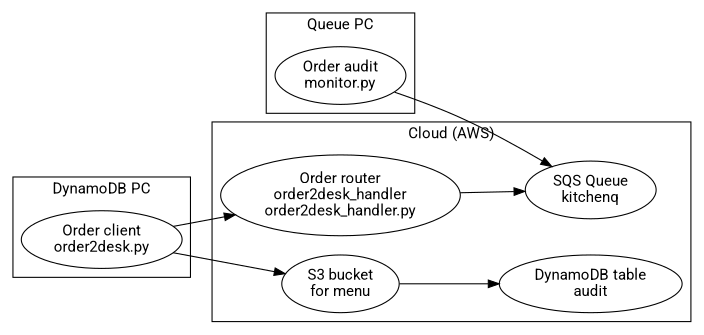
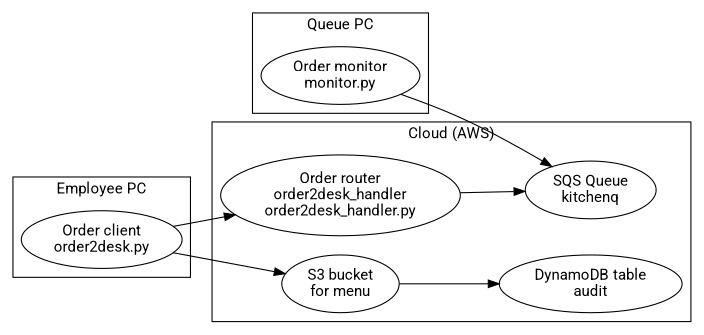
  digraph {
    fontname=Roboto
    labelloc=t
    rankdir=LR
    node [fontname=Roboto]
    edge [fontname=Roboto]
    n1 [label="S3 bucket\nfor menu"]
    n2 [label="Order router\norder2desk_handler\norder2desk_handler.py"]
    n3 [label="DynamoDB table\naudit"]
    n4 [label="SQS Queue\nkitchenq"]
    n5 [label="Order client\norder2desk.py"]
-   n6 [label="Order audit\nmonitor.py"]
+   n6 [label="Order monitor\nmonitor.py"]
    subgraph cluster_1 {
      label="Cloud (AWS)"
      n1
      n2
      n3
      n4
    }
    subgraph cluster_2 {
-     label="DynamoDB PC"
+     label="Employee PC"
      n5
    }
    subgraph cluster_3 {
      label="Queue PC"
      n6
    }
    n1 -> n3
    n2 -> n4
    n5 -> n1
    n5 -> n2
    n6 -> n4
  }
